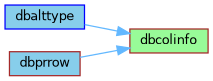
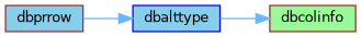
  digraph {
    rankdir=RL
    node [color=brown fillcolor=skyblue fontname=Helvetica fontsize=10 shape=box style=filled]
    edge [color=steelblue1 dir=back fontname=Helvetica fontsize=10 labelfontname=Helvetica labelfontsize=10 style=solid]
    n1 [color=blue fontcolor=black height=0.2 label=dbalttype width=0.4]
    n2 [height=0.2 label=dbprrow width=0.4]
    n3 [fillcolor=palegreen height=0.2 label=dbcolinfo width=0.4]
-   n3 -> n2
+   n1 -> n2
    n3 -> n1
  }
